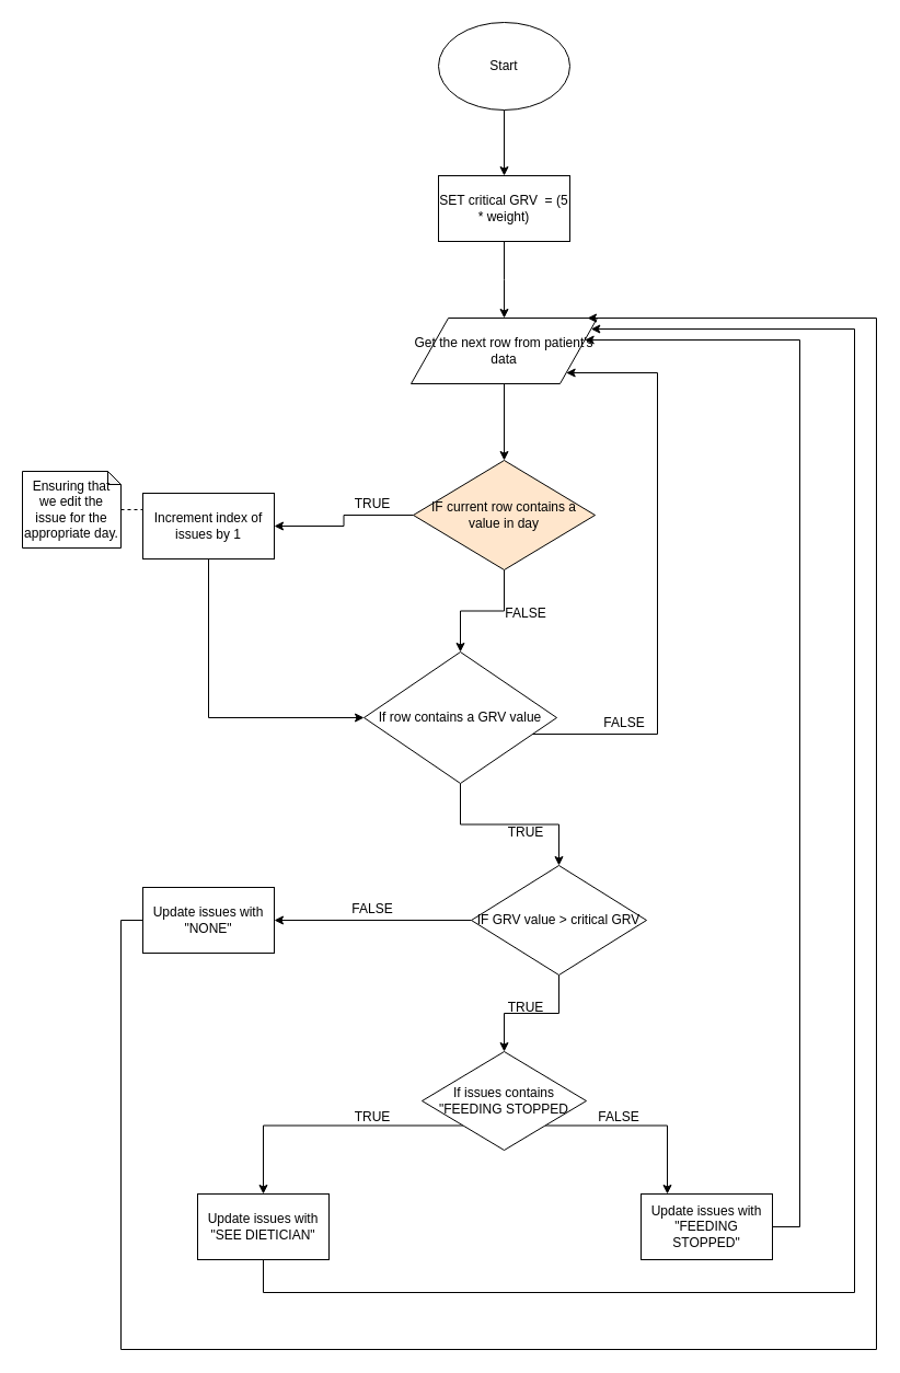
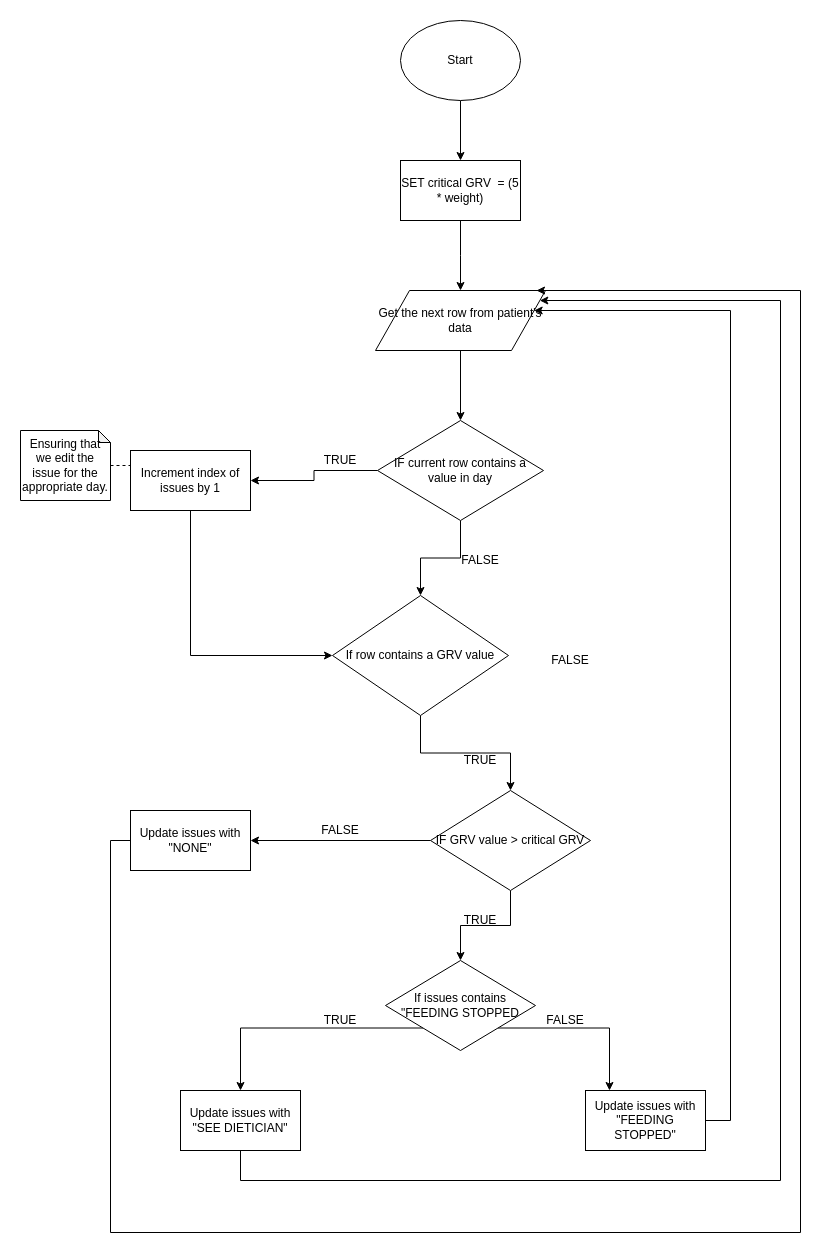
  <mxCell id="0" />
  <mxCell id="1" parent="0" />
  <mxCell id="2" style="edgeStyle=orthogonalEdgeStyle;rounded=0;orthogonalLoop=1;jettySize=auto;html=1;" edge="1" parent="1" source="3" target="5"><mxGeometry relative="1" as="geometry" /></mxCell>
  <mxCell id="3" value="Start" style="ellipse;whiteSpace=wrap;html=1;" vertex="1" parent="1"><mxGeometry x="400" y="20" width="120" height="80" as="geometry" /></mxCell>
  <mxCell id="4" style="edgeStyle=orthogonalEdgeStyle;rounded=0;orthogonalLoop=1;jettySize=auto;html=1;" edge="1" parent="1" source="5"><mxGeometry relative="1" as="geometry"><mxPoint x="460" y="290" as="targetPoint" /></mxGeometry></mxCell>
  <mxCell id="5" value="SET critical GRV&amp;nbsp; = (5 * weight)" style="rounded=0;whiteSpace=wrap;html=1;" vertex="1" parent="1"><mxGeometry x="400" y="160" width="120" height="60" as="geometry" /></mxCell>
  <mxCell id="6" style="edgeStyle=orthogonalEdgeStyle;rounded=0;orthogonalLoop=1;jettySize=auto;html=1;entryX=0.5;entryY=0;entryDx=0;entryDy=0;" edge="1" parent="1" source="7" target="29"><mxGeometry relative="1" as="geometry" /></mxCell>
  <mxCell id="7" value="&lt;span style=&quot;white-space: normal&quot;&gt;Get the next row from patient's data&lt;/span&gt;" style="shape=parallelogram;perimeter=parallelogramPerimeter;whiteSpace=wrap;html=1;" vertex="1" parent="1"><mxGeometry x="375" y="290" width="170" height="60" as="geometry" /></mxCell>
  <mxCell id="8" style="edgeStyle=orthogonalEdgeStyle;rounded=0;orthogonalLoop=1;jettySize=auto;html=1;" edge="1" parent="1" source="10" target="15"><mxGeometry relative="1" as="geometry" /></mxCell>
  <mxCell id="9" style="edgeStyle=orthogonalEdgeStyle;rounded=0;orthogonalLoop=1;jettySize=auto;html=1;exitX=0;exitY=0.5;exitDx=0;exitDy=0;" edge="1" parent="1" source="10" target="21"><mxGeometry relative="1" as="geometry" /></mxCell>
  <mxCell id="10" value="IF GRV value &amp;gt; critical GRV" style="rhombus;whiteSpace=wrap;html=1;" vertex="1" parent="1"><mxGeometry x="430" y="790" width="160" height="100" as="geometry" /></mxCell>
  <mxCell id="11" style="edgeStyle=orthogonalEdgeStyle;rounded=0;orthogonalLoop=1;jettySize=auto;html=1;" edge="1" parent="1" source="12" target="7"><mxGeometry relative="1" as="geometry"><mxPoint x="560" y="310" as="targetPoint" /><Array as="points"><mxPoint x="730" y="1120" /><mxPoint x="730" y="310" /></Array></mxGeometry></mxCell>
  <mxCell id="12" value="Update issues with &quot;FEEDING STOPPED&quot;" style="rounded=0;whiteSpace=wrap;html=1;" vertex="1" parent="1"><mxGeometry x="585" y="1090" width="120" height="60" as="geometry" /></mxCell>
  <mxCell id="13" style="edgeStyle=orthogonalEdgeStyle;rounded=0;orthogonalLoop=1;jettySize=auto;html=1;exitX=1;exitY=1;exitDx=0;exitDy=0;entryX=0.2;entryY=0;entryDx=0;entryDy=0;entryPerimeter=0;" edge="1" parent="1" source="15" target="12"><mxGeometry relative="1" as="geometry" /></mxCell>
  <mxCell id="14" style="edgeStyle=orthogonalEdgeStyle;rounded=0;orthogonalLoop=1;jettySize=auto;html=1;exitX=0;exitY=1;exitDx=0;exitDy=0;" edge="1" parent="1" source="15" target="17"><mxGeometry relative="1" as="geometry"><Array as="points"><mxPoint x="240" y="1028" /></Array></mxGeometry></mxCell>
  <mxCell id="15" value="If issues contains &quot;FEEDING STOPPED" style="rhombus;whiteSpace=wrap;html=1;" vertex="1" parent="1"><mxGeometry x="385" y="960" width="150" height="90" as="geometry" /></mxCell>
  <mxCell id="16" style="edgeStyle=orthogonalEdgeStyle;rounded=0;orthogonalLoop=1;jettySize=auto;html=1;" edge="1" parent="1" source="17" target="7"><mxGeometry relative="1" as="geometry"><mxPoint x="760" y="310" as="targetPoint" /><Array as="points"><mxPoint x="240" y="1180" /><mxPoint x="780" y="1180" /><mxPoint x="780" y="300" /></Array></mxGeometry></mxCell>
  <mxCell id="17" value="Update issues with &quot;SEE DIETICIAN&quot;" style="rounded=0;whiteSpace=wrap;html=1;" vertex="1" parent="1"><mxGeometry x="180" y="1090" width="120" height="60" as="geometry" /></mxCell>
  <mxCell id="18" value="TRUE" style="text;html=1;strokeColor=none;fillColor=none;align=center;verticalAlign=middle;whiteSpace=wrap;rounded=0;" vertex="1" parent="1"><mxGeometry x="320" y="1010" width="40" height="20" as="geometry" /></mxCell>
  <mxCell id="19" value="FALSE" style="text;html=1;strokeColor=none;fillColor=none;align=center;verticalAlign=middle;whiteSpace=wrap;rounded=0;" vertex="1" parent="1"><mxGeometry x="545" y="1010" width="40" height="20" as="geometry" /></mxCell>
  <mxCell id="20" style="edgeStyle=orthogonalEdgeStyle;rounded=0;orthogonalLoop=1;jettySize=auto;html=1;" edge="1" parent="1" source="21"><mxGeometry relative="1" as="geometry"><mxPoint x="536" y="290" as="targetPoint" /><Array as="points"><mxPoint x="110" y="840" /><mxPoint x="110" y="1232" /><mxPoint x="800" y="1232" /><mxPoint x="800" y="290" /></Array></mxGeometry></mxCell>
  <mxCell id="21" value="Update issues with &quot;NONE&quot;" style="rounded=0;whiteSpace=wrap;html=1;" vertex="1" parent="1"><mxGeometry x="130" y="810" width="120" height="60" as="geometry" /></mxCell>
  <mxCell id="22" value="FALSE" style="text;html=1;strokeColor=none;fillColor=none;align=center;verticalAlign=middle;whiteSpace=wrap;rounded=0;" vertex="1" parent="1"><mxGeometry x="320" y="820" width="40" height="20" as="geometry" /></mxCell>
  <mxCell id="23" value="TRUE" style="text;html=1;strokeColor=none;fillColor=none;align=center;verticalAlign=middle;whiteSpace=wrap;rounded=0;" vertex="1" parent="1"><mxGeometry x="460" y="910" width="40" height="20" as="geometry" /></mxCell>
  <mxCell id="24" style="edgeStyle=orthogonalEdgeStyle;rounded=0;orthogonalLoop=1;jettySize=auto;html=1;entryX=0.5;entryY=0;entryDx=0;entryDy=0;" edge="1" parent="1" source="26" target="10"><mxGeometry relative="1" as="geometry" /></mxCell>
- <mxCell id="25" style="edgeStyle=orthogonalEdgeStyle;rounded=0;orthogonalLoop=1;jettySize=auto;html=1;entryX=1;entryY=1;entryDx=0;entryDy=0;" edge="1" parent="1" source="26" target="7"><mxGeometry relative="1" as="geometry"><mxPoint x="580" y="340" as="targetPoint" /><Array as="points"><mxPoint x="600" y="670" /><mxPoint x="600" y="340" /></Array></mxGeometry></mxCell>
  <mxCell id="26" value="If row contains a GRV value" style="rhombus;whiteSpace=wrap;html=1;" vertex="1" parent="1"><mxGeometry x="332" y="595" width="176" height="120" as="geometry" /></mxCell>
  <mxCell id="27" style="edgeStyle=orthogonalEdgeStyle;rounded=0;orthogonalLoop=1;jettySize=auto;html=1;" edge="1" parent="1" source="29" target="31"><mxGeometry relative="1" as="geometry" /></mxCell>
  <mxCell id="28" style="edgeStyle=orthogonalEdgeStyle;rounded=0;orthogonalLoop=1;jettySize=auto;html=1;exitX=0.5;exitY=1;exitDx=0;exitDy=0;entryX=0.5;entryY=0;entryDx=0;entryDy=0;" edge="1" parent="1" source="29" target="26"><mxGeometry relative="1" as="geometry" /></mxCell>
- <mxCell id="29" value="IF current row contains a value in day" style="rhombus;whiteSpace=wrap;html=1;fillColor=#ffe6cc;" vertex="1" parent="1"><mxGeometry x="377" y="420" width="166" height="100" as="geometry" /></mxCell>
+ <mxCell id="29" value="IF current row contains a value in day" style="rhombus;whiteSpace=wrap;html=1;" vertex="1" parent="1"><mxGeometry x="377" y="420" width="166" height="100" as="geometry" /></mxCell>
  <mxCell id="30" style="edgeStyle=orthogonalEdgeStyle;rounded=0;orthogonalLoop=1;jettySize=auto;html=1;exitX=0.5;exitY=1;exitDx=0;exitDy=0;entryX=0;entryY=0.5;entryDx=0;entryDy=0;" edge="1" parent="1" source="31" target="26"><mxGeometry relative="1" as="geometry"><mxPoint x="230" y="760" as="targetPoint" /></mxGeometry></mxCell>
  <mxCell id="31" value="Increment index of issues by 1" style="rounded=0;whiteSpace=wrap;html=1;" vertex="1" parent="1"><mxGeometry x="130" y="450" width="120" height="60" as="geometry" /></mxCell>
  <mxCell id="32" value="Ensuring that we edit the issue for the appropriate day." style="shape=note;whiteSpace=wrap;html=1;backgroundOutline=1;darkOpacity=0.05;size=12;" vertex="1" parent="1"><mxGeometry x="20" y="430" width="90" height="70" as="geometry" /></mxCell>
  <mxCell id="33" value="" style="endArrow=none;dashed=1;html=1;entryX=0;entryY=0.25;entryDx=0;entryDy=0;" edge="1" parent="1" source="32" target="31"><mxGeometry width="50" height="50" relative="1" as="geometry"><mxPoint x="320" y="600" as="sourcePoint" /><mxPoint x="370" y="550" as="targetPoint" /></mxGeometry></mxCell>
  <mxCell id="34" value="TRUE" style="text;html=1;strokeColor=none;fillColor=none;align=center;verticalAlign=middle;whiteSpace=wrap;rounded=0;" vertex="1" parent="1"><mxGeometry x="320" y="450" width="40" height="20" as="geometry" /></mxCell>
  <mxCell id="35" value="FALSE" style="text;html=1;strokeColor=none;fillColor=none;align=center;verticalAlign=middle;whiteSpace=wrap;rounded=0;" vertex="1" parent="1"><mxGeometry x="460" y="550" width="40" height="20" as="geometry" /></mxCell>
  <mxCell id="36" value="TRUE" style="text;html=1;strokeColor=none;fillColor=none;align=center;verticalAlign=middle;whiteSpace=wrap;rounded=0;" vertex="1" parent="1"><mxGeometry x="460" y="750" width="40" height="20" as="geometry" /></mxCell>
  <mxCell id="37" value="FALSE" style="text;html=1;strokeColor=none;fillColor=none;align=center;verticalAlign=middle;whiteSpace=wrap;rounded=0;" vertex="1" parent="1"><mxGeometry x="550" y="650" width="40" height="20" as="geometry" /></mxCell>
